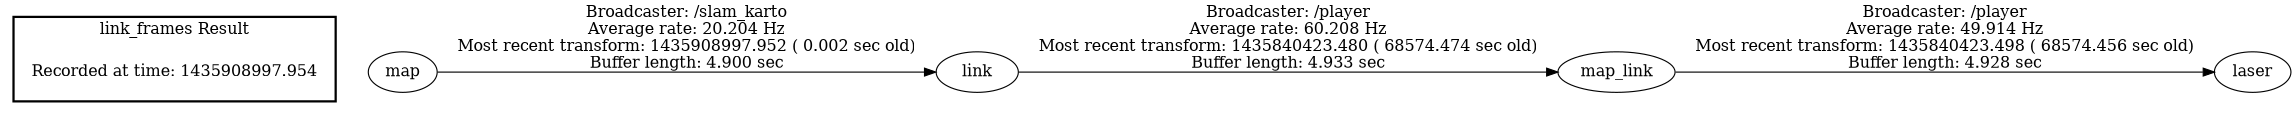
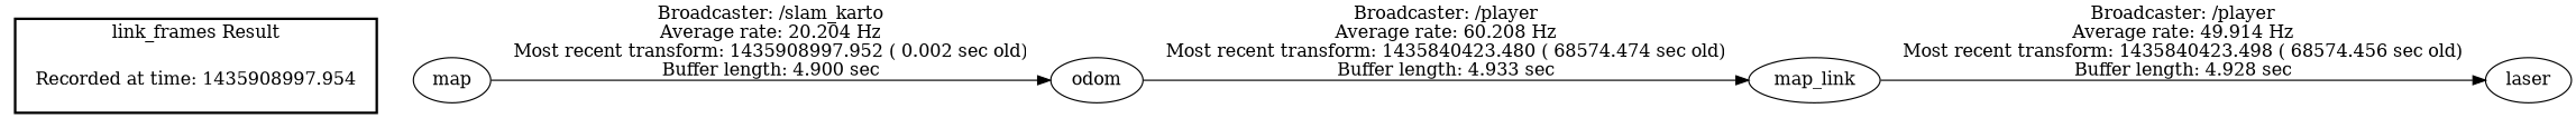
  digraph {
    rankdir=LR
    "Recorded at time: 1435908997.954" [shape=plaintext]
    map
    n3 [label=map_link]
    laser
-   odom [label=link]
+   odom
    subgraph cluster_1 {
      color=black
      label="link_frames Result"
      style=bold
      "Recorded at time: 1435908997.954"
    }
    "Recorded at time: 1435908997.954" -> map [style=invis]
    map -> odom [label="Broadcaster: /slam_karto\nAverage rate: 20.204 Hz\nMost recent transform: 1435908997.952 ( 0.002 sec old)\nBuffer length: 4.900 sec\n"]
    n3 -> laser [label="Broadcaster: /player\nAverage rate: 49.914 Hz\nMost recent transform: 1435840423.498 ( 68574.456 sec old)\nBuffer length: 4.928 sec\n"]
    odom -> n3 [label="Broadcaster: /player\nAverage rate: 60.208 Hz\nMost recent transform: 1435840423.480 ( 68574.474 sec old)\nBuffer length: 4.933 sec\n"]
  }
